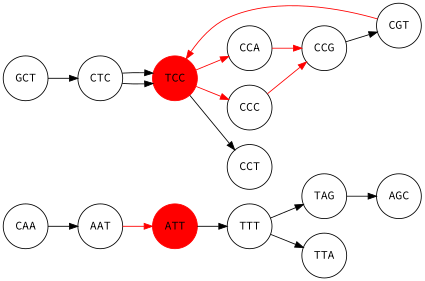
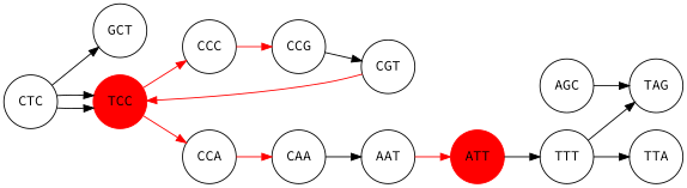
  digraph {
    constraint=false
    fontname="Source Code Pro"
    rankdir=LR
    node [fontname="Source Code Pro" shape=circle]
    edge [fontname="Source Code Pro"]
    ATT [color=red style=filled]
    TTT
    AAT
    GCT
    CTC
    TAG
    TTA
    CAA
    CCA
    CCC
    CCG
    CGT
    TCC [color=red style=filled]
-   CCT
    AGC
    ATT -> TTT
    TTT -> TAG
    TTT -> TTA
    AAT -> ATT [color=red]
-   GCT -> CTC
+   CTC -> GCT
    CTC -> TCC
    CTC -> TCC
-   TAG -> AGC
+   AGC -> TAG
    CAA -> AAT [color=black]
-   CCA -> CCG [color=red]
+   CCA -> CAA [color=red]
    CCC -> CCG [color=red]
    CCG -> CGT [color=black]
    CGT -> TCC [color=red]
    TCC -> CCA [color=red]
    TCC -> CCC [color=red]
-   TCC -> CCT
  }
